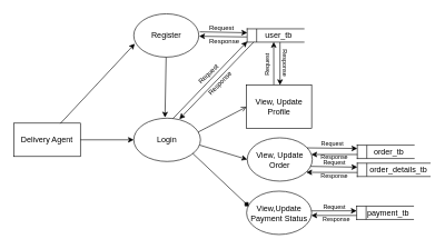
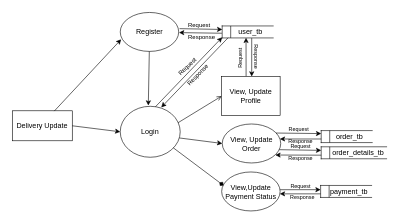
  <mxCell id="0" />
  <mxCell id="1" parent="0" />
- <mxCell id="2" value="Delivery Agent" style="rounded=0;whiteSpace=wrap;html=1;" parent="1" vertex="1"><mxGeometry x="20" y="184" width="100" height="50" as="geometry" /></mxCell>
- <mxCell id="3" value="Login" style="ellipse;whiteSpace=wrap;html=1;" parent="1" vertex="1"><mxGeometry x="200" y="176.5" width="100" height="65" as="geometry" /></mxCell>
+ <mxCell id="2" value="Delivery Update" style="rounded=0;whiteSpace=wrap;html=1;" parent="1" vertex="1"><mxGeometry x="20" y="184" width="100" height="50" as="geometry" /></mxCell>
+ <mxCell id="3" value="Login" style="ellipse;whiteSpace=wrap;html=1;" parent="1" vertex="1"><mxGeometry x="200" y="176.5" width="100" height="85" as="geometry" /></mxCell>
  <mxCell id="4" value="" style="endArrow=classic;html=1;rounded=0;entryX=0;entryY=0.5;entryDx=0;entryDy=0;" parent="1" target="3" edge="1"><mxGeometry width="50" height="50" relative="1" as="geometry"><mxPoint x="120" y="209" as="sourcePoint" /><mxPoint x="170" y="159" as="targetPoint" /></mxGeometry></mxCell>
  <mxCell id="5" value="" style="endArrow=open;html=1;rounded=0;exitX=0.966;exitY=0.321;exitDx=0;exitDy=0;entryX=0;entryY=0.5;entryDx=0;entryDy=0;exitPerimeter=0;" parent="1" source="3" target="18" edge="1"><mxGeometry width="50" height="50" relative="1" as="geometry"><mxPoint x="300" y="204" as="sourcePoint" /><mxPoint x="380" y="159" as="targetPoint" /></mxGeometry></mxCell>
  <mxCell id="6" value="" style="endArrow=classic;html=1;rounded=0;exitX=0.986;exitY=0.621;exitDx=0;exitDy=0;entryX=0;entryY=0.5;entryDx=0;entryDy=0;exitPerimeter=0;" parent="1" source="3" target="28" edge="1"><mxGeometry width="50" height="50" relative="1" as="geometry"><mxPoint x="370" y="249" as="sourcePoint" /><mxPoint x="370" y="249" as="targetPoint" /></mxGeometry></mxCell>
  <mxCell id="7" value="Register" style="ellipse;whiteSpace=wrap;html=1;" parent="1" vertex="1"><mxGeometry x="200" y="20" width="97.5" height="65" as="geometry" /></mxCell>
  <mxCell id="8" value="" style="group" parent="1" vertex="1" connectable="0"><mxGeometry x="370" y="42.5" width="85" height="20" as="geometry" /></mxCell>
  <mxCell id="9" value="" style="shape=partialRectangle;whiteSpace=wrap;html=1;left=0;right=0;fillColor=none;" parent="8" vertex="1"><mxGeometry width="85" height="20" as="geometry" /></mxCell>
  <mxCell id="10" value="" style="shape=partialRectangle;whiteSpace=wrap;html=1;right=0;top=0;bottom=0;fillColor=none;routingCenterX=-0.5;" parent="8" vertex="1"><mxGeometry width="85" height="20" as="geometry" /></mxCell>
  <mxCell id="11" value="" style="endArrow=none;html=1;rounded=0;entryX=0.167;entryY=0;entryDx=0;entryDy=0;entryPerimeter=0;" parent="8" target="10" edge="1"><mxGeometry width="50" height="50" relative="1" as="geometry"><mxPoint x="14.167" y="20" as="sourcePoint" /><mxPoint x="14.167" as="targetPoint" /></mxGeometry></mxCell>
  <mxCell id="12" value="user_tb" style="text;html=1;align=center;verticalAlign=middle;whiteSpace=wrap;rounded=0;" parent="8" vertex="1"><mxGeometry x="15.211" width="65.316" height="20" as="geometry" /></mxCell>
  <mxCell id="13" value="&lt;font style=&quot;font-size: 10px;&quot;&gt;Request&lt;/font&gt;" style="text;html=1;align=center;verticalAlign=middle;whiteSpace=wrap;rounded=0;rotation=0;" parent="1" vertex="1"><mxGeometry x="301.91" y="35" width="60" height="10" as="geometry" /></mxCell>
  <mxCell id="14" value="" style="endArrow=classic;html=1;rounded=0;exitX=1;exitY=0.5;exitDx=0;exitDy=0;entryX=0.002;entryY=0.294;entryDx=0;entryDy=0;entryPerimeter=0;" parent="1" target="10" edge="1"><mxGeometry width="50" height="50" relative="1" as="geometry"><mxPoint x="298.91" y="47" as="sourcePoint" /><mxPoint x="357.41" y="47" as="targetPoint" /></mxGeometry></mxCell>
  <mxCell id="15" value="" style="endArrow=classic;html=1;rounded=0;exitX=-0.006;exitY=0.608;exitDx=0;exitDy=0;entryX=0.989;entryY=0.593;entryDx=0;entryDy=0;entryPerimeter=0;exitPerimeter=0;" parent="1" source="10" edge="1"><mxGeometry width="50" height="50" relative="1" as="geometry"><mxPoint x="497.41" y="53.5" as="sourcePoint" /><mxPoint x="298.002" y="53.615" as="targetPoint" /></mxGeometry></mxCell>
  <mxCell id="16" value="&lt;font style=&quot;font-size: 10px;&quot;&gt;Response&lt;/font&gt;" style="text;html=1;align=center;verticalAlign=middle;whiteSpace=wrap;rounded=0;rotation=0;" parent="1" vertex="1"><mxGeometry x="305.91" y="53" width="60" height="13" as="geometry" /></mxCell>
  <mxCell id="17" value="" style="endArrow=classic;html=1;rounded=0;exitX=0.456;exitY=0.998;exitDx=0;exitDy=0;exitPerimeter=0;entryX=0.468;entryY=-0.015;entryDx=0;entryDy=0;entryPerimeter=0;" parent="1" target="3" edge="1"><mxGeometry width="50" height="50" relative="1" as="geometry"><mxPoint x="248.48" y="85" as="sourcePoint" /><mxPoint x="249.02" y="162.13" as="targetPoint" /></mxGeometry></mxCell>
  <mxCell id="18" value="View, Update&lt;div&gt;Profile&lt;/div&gt;" style="whiteSpace=wrap;html=1;rounded=0;" parent="1" vertex="1"><mxGeometry x="369.12" y="127" width="97.5" height="65" as="geometry" /></mxCell>
  <mxCell id="19" value="&lt;font style=&quot;font-size: 9px;&quot;&gt;Request&lt;/font&gt;" style="text;html=1;align=center;verticalAlign=middle;whiteSpace=wrap;rounded=0;rotation=270;" parent="1" vertex="1"><mxGeometry x="370.12" y="91" width="60" height="10" as="geometry" /></mxCell>
  <mxCell id="20" value="" style="endArrow=classic;html=1;rounded=0;entryX=0;entryY=1;entryDx=0;entryDy=0;exitX=0.587;exitY=0.009;exitDx=0;exitDy=0;exitPerimeter=0;" parent="1" source="3" edge="1"><mxGeometry width="50" height="50" relative="1" as="geometry"><mxPoint x="264.838" y="164.23" as="sourcePoint" /><mxPoint x="370" y="61.5" as="targetPoint" /></mxGeometry></mxCell>
  <mxCell id="21" value="" style="endArrow=classic;html=1;rounded=0;exitX=0.116;exitY=0.986;exitDx=0;exitDy=0;exitPerimeter=0;entryX=0.684;entryY=0.021;entryDx=0;entryDy=0;entryPerimeter=0;" parent="1" source="10" target="3" edge="1"><mxGeometry width="50" height="50" relative="1" as="geometry"><mxPoint x="420" y="180" as="sourcePoint" /><mxPoint x="273" y="166" as="targetPoint" /></mxGeometry></mxCell>
  <mxCell id="22" value="&lt;font style=&quot;font-size: 10px;&quot;&gt;Request&lt;/font&gt;" style="text;html=1;align=center;verticalAlign=middle;whiteSpace=wrap;rounded=0;rotation=316;" parent="1" vertex="1"><mxGeometry x="282" y="105" width="60" height="10" as="geometry" /></mxCell>
  <mxCell id="23" value="&lt;font style=&quot;font-size: 10px;&quot;&gt;Response&lt;/font&gt;" style="text;html=1;align=center;verticalAlign=middle;whiteSpace=wrap;rounded=0;rotation=314;" parent="1" vertex="1"><mxGeometry x="298.91" y="117" width="60" height="13" as="geometry" /></mxCell>
  <mxCell id="24" value="" style="endArrow=classic;html=1;rounded=0;entryX=0.376;entryY=0.984;entryDx=0;entryDy=0;entryPerimeter=0;exitX=0.418;exitY=-0.012;exitDx=0;exitDy=0;exitPerimeter=0;" parent="1" source="18" target="12" edge="1"><mxGeometry width="50" height="50" relative="1" as="geometry"><mxPoint x="350" y="140" as="sourcePoint" /><mxPoint x="400" y="90" as="targetPoint" /></mxGeometry></mxCell>
  <mxCell id="25" value="" style="endArrow=classic;html=1;rounded=0;entryX=0.514;entryY=-0.002;entryDx=0;entryDy=0;exitX=0.521;exitY=1.014;exitDx=0;exitDy=0;exitPerimeter=0;entryPerimeter=0;" parent="1" source="12" target="18" edge="1"><mxGeometry width="50" height="50" relative="1" as="geometry"><mxPoint x="380" y="90" as="sourcePoint" /><mxPoint x="430" y="40" as="targetPoint" /></mxGeometry></mxCell>
  <mxCell id="26" value="&lt;font style=&quot;font-size: 9px;&quot;&gt;Response&lt;/font&gt;" style="text;html=1;align=center;verticalAlign=middle;whiteSpace=wrap;rounded=0;rotation=90;" parent="1" vertex="1"><mxGeometry x="398" y="89" width="60" height="10" as="geometry" /></mxCell>
  <mxCell id="27" value="" style="endArrow=classic;html=1;rounded=0;entryX=0.016;entryY=0.69;entryDx=0;entryDy=0;entryPerimeter=0;" parent="1" target="7" edge="1"><mxGeometry width="50" height="50" relative="1" as="geometry"><mxPoint x="90" y="184.5" as="sourcePoint" /><mxPoint x="140" y="134.5" as="targetPoint" /></mxGeometry></mxCell>
  <mxCell id="28" value="&lt;div&gt;View,&amp;nbsp;&lt;span style=&quot;background-color: transparent; color: light-dark(rgb(0, 0, 0), rgb(255, 255, 255));&quot;&gt;Update&lt;/span&gt;&lt;/div&gt;&lt;div&gt;Order&lt;br&gt;&lt;/div&gt;" style="ellipse;whiteSpace=wrap;html=1;" vertex="1" parent="1"><mxGeometry x="370.12" y="206" width="97.5" height="65" as="geometry" /></mxCell>
  <mxCell id="29" value="" style="group" vertex="1" connectable="0" parent="1"><mxGeometry x="535.12" y="244" width="109" height="20" as="geometry" /></mxCell>
  <mxCell id="30" value="" style="shape=partialRectangle;whiteSpace=wrap;html=1;left=0;right=0;fillColor=none;" vertex="1" parent="29"><mxGeometry width="109.0" height="20" as="geometry" /></mxCell>
  <mxCell id="31" value="" style="shape=partialRectangle;whiteSpace=wrap;html=1;right=0;top=0;bottom=0;fillColor=none;routingCenterX=-0.5;" vertex="1" parent="29"><mxGeometry width="109.0" height="20" as="geometry" /></mxCell>
  <mxCell id="32" value="" style="endArrow=none;html=1;rounded=0;entryX=0.167;entryY=0;entryDx=0;entryDy=0;entryPerimeter=0;" edge="1" parent="29"><mxGeometry width="50" height="50" relative="1" as="geometry"><mxPoint x="14.167" y="20" as="sourcePoint" /><mxPoint x="14.203" as="targetPoint" /></mxGeometry></mxCell>
  <mxCell id="33" value="order_details_tb" style="text;html=1;align=center;verticalAlign=middle;whiteSpace=wrap;rounded=0;" vertex="1" parent="29"><mxGeometry x="19.505" width="83.758" height="20" as="geometry" /></mxCell>
  <mxCell id="34" value="" style="group" vertex="1" connectable="0" parent="1"><mxGeometry x="535.12" y="217" width="85" height="20" as="geometry" /></mxCell>
  <mxCell id="35" value="" style="shape=partialRectangle;whiteSpace=wrap;html=1;left=0;right=0;fillColor=none;" vertex="1" parent="34"><mxGeometry width="85" height="20" as="geometry" /></mxCell>
  <mxCell id="36" value="" style="shape=partialRectangle;whiteSpace=wrap;html=1;right=0;top=0;bottom=0;fillColor=none;routingCenterX=-0.5;" vertex="1" parent="34"><mxGeometry width="85" height="20" as="geometry" /></mxCell>
  <mxCell id="37" value="" style="endArrow=none;html=1;rounded=0;entryX=0.167;entryY=0;entryDx=0;entryDy=0;entryPerimeter=0;" edge="1" parent="34" target="36"><mxGeometry width="50" height="50" relative="1" as="geometry"><mxPoint x="14.167" y="20" as="sourcePoint" /><mxPoint x="14.167" as="targetPoint" /></mxGeometry></mxCell>
  <mxCell id="38" value="order_tb" style="text;html=1;align=center;verticalAlign=middle;whiteSpace=wrap;rounded=0;" vertex="1" parent="34"><mxGeometry x="15.211" width="65.316" height="20" as="geometry" /></mxCell>
  <mxCell id="39" value="" style="endArrow=classic;html=1;rounded=0;entryX=0;entryY=0.197;entryDx=0;entryDy=0;exitX=0.919;exitY=0.232;exitDx=0;exitDy=0;exitPerimeter=0;entryPerimeter=0;" edge="1" parent="1" source="28"><mxGeometry width="50" height="50" relative="1" as="geometry"><mxPoint x="458.12" y="221" as="sourcePoint" /><mxPoint x="535.12" y="222" as="targetPoint" /></mxGeometry></mxCell>
  <mxCell id="40" value="" style="endArrow=classic;html=1;rounded=0;entryX=0;entryY=0.197;entryDx=0;entryDy=0;entryPerimeter=0;exitX=0.975;exitY=0.659;exitDx=0;exitDy=0;exitPerimeter=0;" edge="1" parent="1" source="28"><mxGeometry width="50" height="50" relative="1" as="geometry"><mxPoint x="466.12" y="249" as="sourcePoint" /><mxPoint x="535.12" y="250" as="targetPoint" /></mxGeometry></mxCell>
  <mxCell id="41" value="" style="endArrow=classic;html=1;rounded=0;entryX=0.982;entryY=0.356;entryDx=0;entryDy=0;entryPerimeter=0;exitX=-0.005;exitY=0.642;exitDx=0;exitDy=0;exitPerimeter=0;" edge="1" parent="1"><mxGeometry width="50" height="50" relative="1" as="geometry"><mxPoint x="535.12" y="231" as="sourcePoint" /><mxPoint x="466.12" y="231" as="targetPoint" /></mxGeometry></mxCell>
  <mxCell id="42" value="" style="endArrow=classic;html=1;rounded=0;entryX=0.908;entryY=0.796;entryDx=0;entryDy=0;entryPerimeter=0;exitX=-0.002;exitY=0.659;exitDx=0;exitDy=0;exitPerimeter=0;" edge="1" parent="1" target="28"><mxGeometry width="50" height="50" relative="1" as="geometry"><mxPoint x="535.12" y="258" as="sourcePoint" /><mxPoint x="460.12" y="258" as="targetPoint" /></mxGeometry></mxCell>
  <mxCell id="43" value="&lt;font style=&quot;font-size: 9px;&quot;&gt;Request&lt;/font&gt;" style="text;html=1;align=center;verticalAlign=middle;whiteSpace=wrap;rounded=0;" vertex="1" parent="1"><mxGeometry x="467.62" y="209" width="60" height="10" as="geometry" /></mxCell>
  <mxCell id="44" value="&lt;font style=&quot;font-size: 9px;&quot;&gt;Request&lt;/font&gt;" style="text;html=1;align=center;verticalAlign=middle;whiteSpace=wrap;rounded=0;" vertex="1" parent="1"><mxGeometry x="470.62" y="238" width="60" height="10" as="geometry" /></mxCell>
  <mxCell id="45" value="&lt;font style=&quot;font-size: 9px;&quot;&gt;Response&lt;/font&gt;" style="text;html=1;align=center;verticalAlign=middle;whiteSpace=wrap;rounded=0;" vertex="1" parent="1"><mxGeometry x="470.62" y="230" width="60" height="10" as="geometry" /></mxCell>
  <mxCell id="46" value="&lt;font style=&quot;font-size: 9px;&quot;&gt;Response&lt;/font&gt;" style="text;html=1;align=center;verticalAlign=middle;whiteSpace=wrap;rounded=0;" vertex="1" parent="1"><mxGeometry x="470.62" y="258" width="60" height="10" as="geometry" /></mxCell>
  <mxCell id="47" value="&lt;div&gt;View,Update&lt;/div&gt;&lt;div&gt;Payment Status&lt;/div&gt;" style="ellipse;whiteSpace=wrap;html=1;" vertex="1" parent="1"><mxGeometry x="369.12" y="286" width="97.5" height="65" as="geometry" /></mxCell>
  <mxCell id="48" value="" style="group" vertex="1" connectable="0" parent="1"><mxGeometry x="534.12" y="308.5" width="85" height="20" as="geometry" /></mxCell>
  <mxCell id="49" value="" style="shape=partialRectangle;whiteSpace=wrap;html=1;left=0;right=0;fillColor=none;" vertex="1" parent="48"><mxGeometry width="85" height="20" as="geometry" /></mxCell>
  <mxCell id="50" value="" style="shape=partialRectangle;whiteSpace=wrap;html=1;right=0;top=0;bottom=0;fillColor=none;routingCenterX=-0.5;" vertex="1" parent="48"><mxGeometry width="85" height="20" as="geometry" /></mxCell>
  <mxCell id="51" value="" style="endArrow=none;html=1;rounded=0;entryX=0.167;entryY=0;entryDx=0;entryDy=0;entryPerimeter=0;" edge="1" parent="48" target="50"><mxGeometry width="50" height="50" relative="1" as="geometry"><mxPoint x="14.167" y="20" as="sourcePoint" /><mxPoint x="14.167" as="targetPoint" /></mxGeometry></mxCell>
  <mxCell id="52" value="payment_tb" style="text;html=1;align=center;verticalAlign=middle;whiteSpace=wrap;rounded=0;" vertex="1" parent="48"><mxGeometry x="15.211" width="65.316" height="20" as="geometry" /></mxCell>
  <mxCell id="53" value="" style="endArrow=classic;html=1;rounded=0;entryX=-0.001;entryY=0.297;entryDx=0;entryDy=0;entryPerimeter=0;exitX=0.999;exitY=0.455;exitDx=0;exitDy=0;exitPerimeter=0;" edge="1" parent="1" source="47"><mxGeometry width="50" height="50" relative="1" as="geometry"><mxPoint x="467.12" y="315.5" as="sourcePoint" /><mxPoint x="534.12" y="315.5" as="targetPoint" /></mxGeometry></mxCell>
  <mxCell id="54" value="" style="endArrow=classic;html=1;rounded=0;entryX=0.994;entryY=0.572;entryDx=0;entryDy=0;entryPerimeter=0;exitX=0.004;exitY=0.664;exitDx=0;exitDy=0;exitPerimeter=0;" edge="1" parent="1"><mxGeometry width="50" height="50" relative="1" as="geometry"><mxPoint x="534.12" y="322.5" as="sourcePoint" /><mxPoint x="466.12" y="322.5" as="targetPoint" /></mxGeometry></mxCell>
  <mxCell id="55" value="&lt;font style=&quot;font-size: 9px;&quot;&gt;Request&lt;/font&gt;" style="text;html=1;align=center;verticalAlign=middle;whiteSpace=wrap;rounded=0;" vertex="1" parent="1"><mxGeometry x="470.62" y="303.5" width="60" height="10" as="geometry" /></mxCell>
  <mxCell id="56" value="&lt;font style=&quot;font-size: 9px;&quot;&gt;Response&lt;/font&gt;" style="text;html=1;align=center;verticalAlign=middle;whiteSpace=wrap;rounded=0;" vertex="1" parent="1"><mxGeometry x="473.62" y="322.5" width="60" height="10" as="geometry" /></mxCell>
  <mxCell id="57" value="" style="endArrow=diamond;html=1;rounded=0;exitX=0.883;exitY=0.813;exitDx=0;exitDy=0;entryX=0.031;entryY=0.345;entryDx=0;entryDy=0;exitPerimeter=0;entryPerimeter=0;" edge="1" parent="1" source="3" target="47"><mxGeometry width="50" height="50" relative="1" as="geometry"><mxPoint x="309" y="227" as="sourcePoint" /><mxPoint x="380" y="249" as="targetPoint" /></mxGeometry></mxCell>
